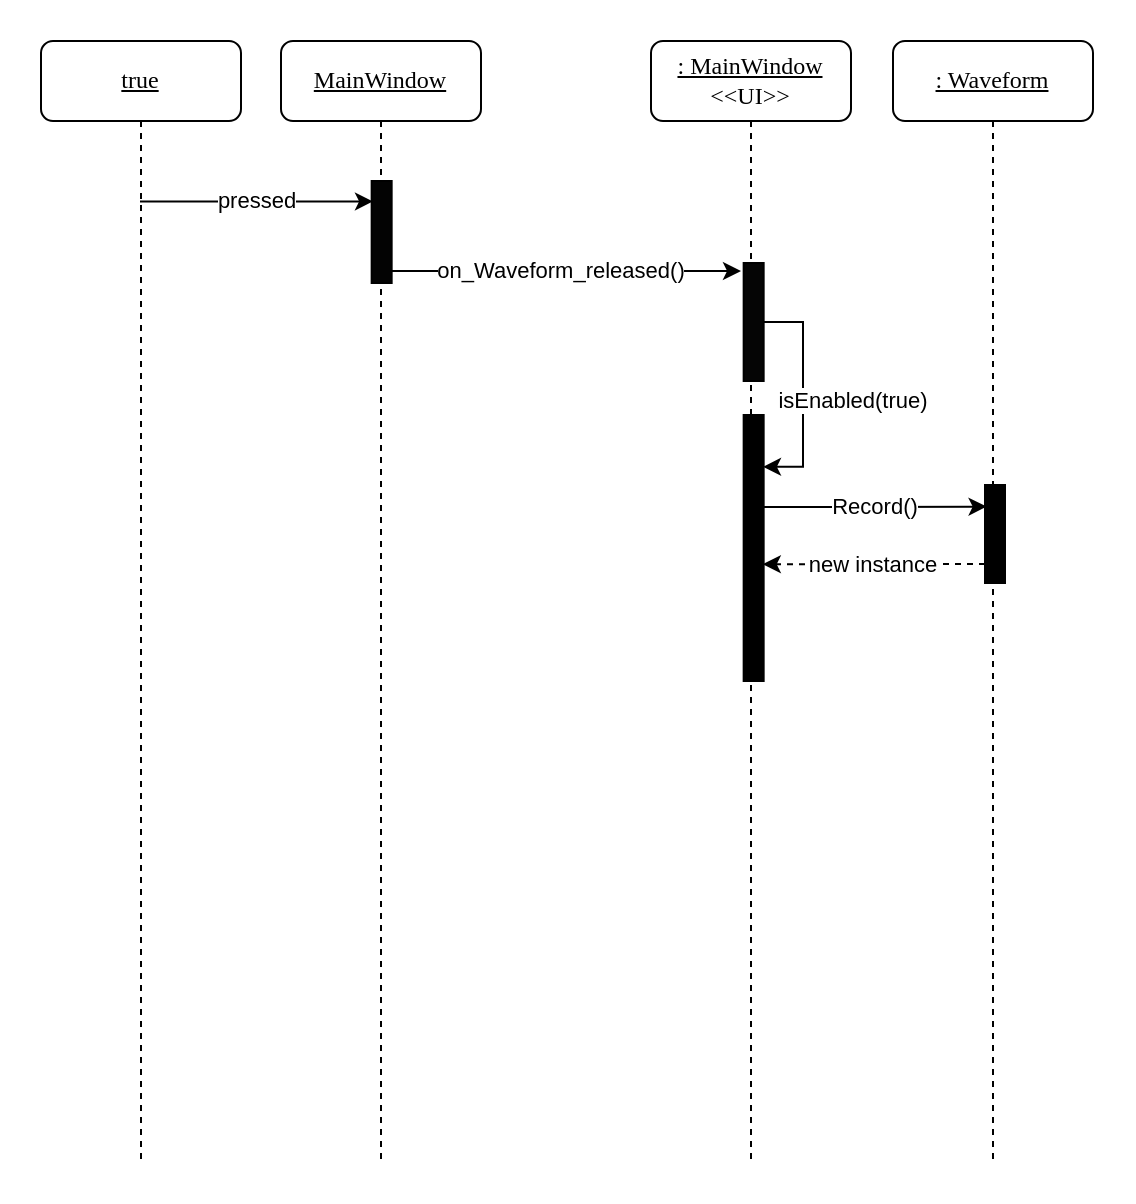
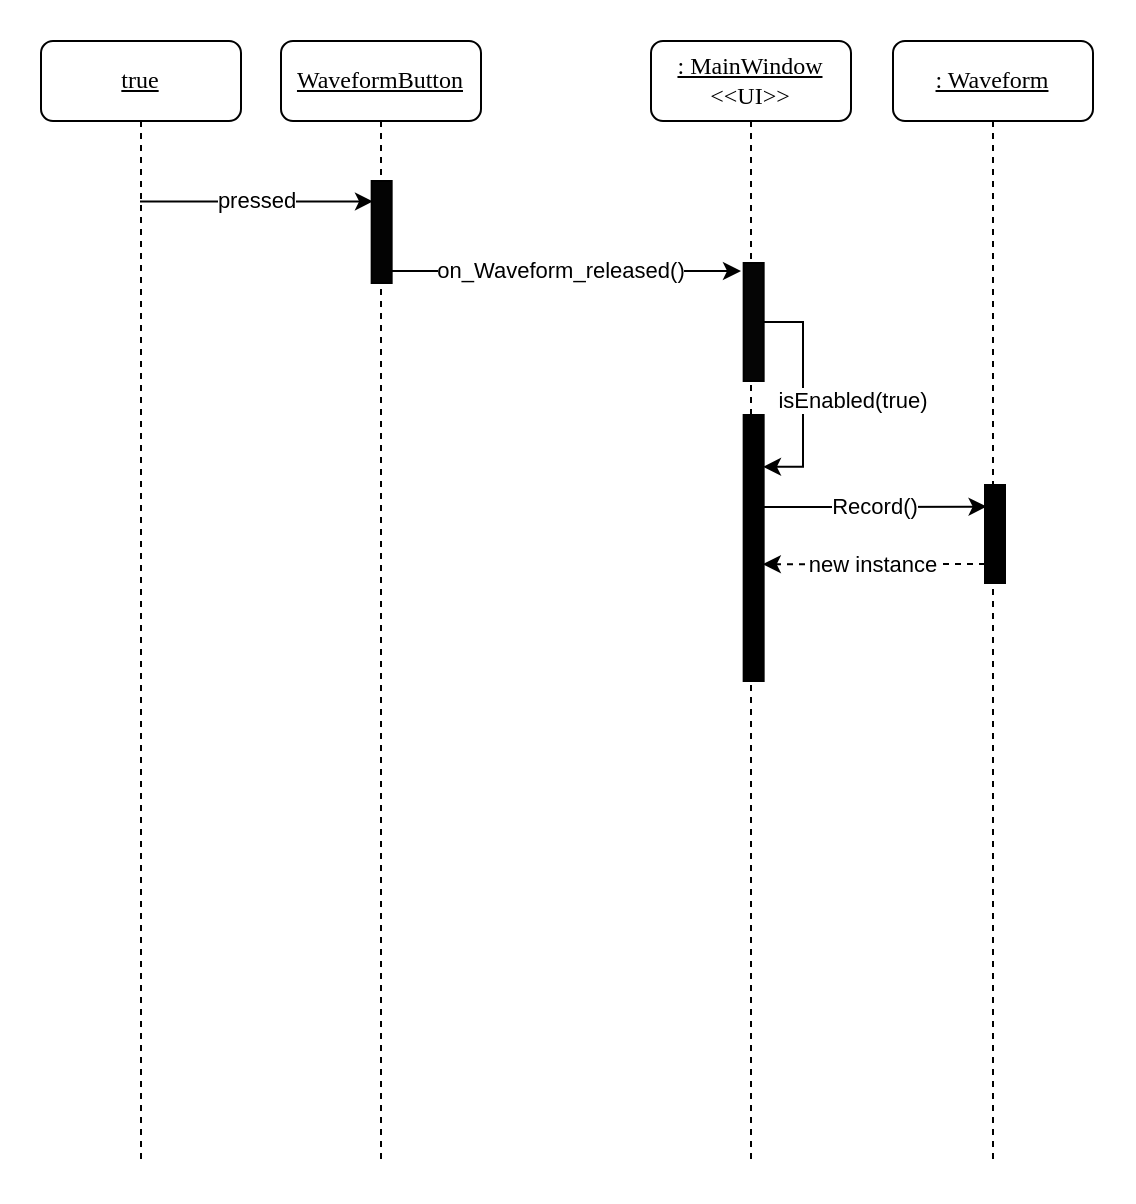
  <mxCell id="0" />
  <mxCell id="1" parent="0" />
  <mxCell id="2" value="&lt;u&gt;: MainWindow&lt;/u&gt;&lt;br&gt;&amp;lt;&amp;lt;UI&amp;gt;&amp;gt;" style="shape=umlLifeline;perimeter=lifelinePerimeter;whiteSpace=wrap;html=1;container=1;collapsible=0;recursiveResize=0;outlineConnect=0;rounded=1;shadow=0;comic=0;labelBackgroundColor=none;strokeWidth=1;fontFamily=Verdana;fontSize=12;align=center;" parent="1" vertex="1"><mxGeometry x="325" y="20" width="100" height="560" as="geometry" /></mxCell>
  <mxCell id="3" value="&lt;u&gt;true&lt;/u&gt;" style="shape=umlLifeline;perimeter=lifelinePerimeter;whiteSpace=wrap;html=1;container=1;collapsible=0;recursiveResize=0;outlineConnect=0;rounded=1;shadow=0;comic=0;labelBackgroundColor=none;strokeWidth=1;fontFamily=Verdana;fontSize=12;align=center;" parent="1" vertex="1"><mxGeometry x="20" y="20" width="100" height="560" as="geometry" /></mxCell>
- <mxCell id="4" value="&lt;u&gt;MainWindow&lt;/u&gt;" style="shape=umlLifeline;perimeter=lifelinePerimeter;whiteSpace=wrap;html=1;container=1;collapsible=0;recursiveResize=0;outlineConnect=0;rounded=1;shadow=0;comic=0;labelBackgroundColor=none;strokeWidth=1;fontFamily=Verdana;fontSize=12;align=center;" parent="1" vertex="1"><mxGeometry x="140" y="20" width="100" height="560" as="geometry" /></mxCell>
+ <mxCell id="4" value="&lt;u&gt;WaveformButton&lt;/u&gt;" style="shape=umlLifeline;perimeter=lifelinePerimeter;whiteSpace=wrap;html=1;container=1;collapsible=0;recursiveResize=0;outlineConnect=0;rounded=1;shadow=0;comic=0;labelBackgroundColor=none;strokeWidth=1;fontFamily=Verdana;fontSize=12;align=center;" parent="1" vertex="1"><mxGeometry x="140" y="20" width="100" height="560" as="geometry" /></mxCell>
  <mxCell id="5" value="isEnabled(true)" style="edgeStyle=orthogonalEdgeStyle;rounded=0;orthogonalLoop=1;jettySize=auto;html=1;entryX=0.967;entryY=0.195;entryDx=0;entryDy=0;entryPerimeter=0;" parent="4" edge="1"><mxGeometry x="0.056" y="25" relative="1" as="geometry"><mxPoint x="241.33" y="140.486" as="sourcePoint" /><mxPoint x="241" y="212.935" as="targetPoint" /><Array as="points"><mxPoint x="261" y="140" /><mxPoint x="261" y="213" /></Array><mxPoint as="offset" /></mxGeometry></mxCell>
  <mxCell id="6" value="" style="html=1;points=[];perimeter=orthogonalPerimeter;rounded=0;shadow=0;comic=0;labelBackgroundColor=none;strokeWidth=1;fontFamily=Verdana;fontSize=12;align=center;fillColor=#050505;" parent="4" vertex="1"><mxGeometry x="231.33" y="111" width="10" height="59" as="geometry" /></mxCell>
  <mxCell id="7" value="" style="html=1;points=[];perimeter=orthogonalPerimeter;rounded=0;shadow=0;comic=0;labelBackgroundColor=none;strokeWidth=1;fontFamily=Verdana;fontSize=12;align=center;strokeColor=#000000;fillColor=#030303;" parent="4" vertex="1"><mxGeometry x="45.33" y="70" width="10" height="51" as="geometry" /></mxCell>
  <mxCell id="8" value="" style="html=1;points=[];perimeter=orthogonalPerimeter;rounded=0;shadow=0;comic=0;labelBackgroundColor=none;strokeWidth=1;fontFamily=Verdana;fontSize=12;align=center;fillColor=#000000;" parent="4" vertex="1"><mxGeometry x="231.33" y="187" width="10" height="133" as="geometry" /></mxCell>
  <mxCell id="9" value="pressed" style="endArrow=classic;html=1;rounded=0;entryX=0.067;entryY=0.2;entryDx=0;entryDy=0;entryPerimeter=0;" parent="1" source="3" target="7" edge="1"><mxGeometry width="50" height="50" relative="1" as="geometry"><mxPoint x="90" y="150" as="sourcePoint" /><mxPoint x="140" y="100" as="targetPoint" /></mxGeometry></mxCell>
  <mxCell id="10" value="&lt;u&gt;: Waveform&lt;/u&gt;" style="shape=umlLifeline;perimeter=lifelinePerimeter;whiteSpace=wrap;html=1;container=1;collapsible=0;recursiveResize=0;outlineConnect=0;rounded=1;shadow=0;comic=0;labelBackgroundColor=none;strokeWidth=1;fontFamily=Verdana;fontSize=12;align=center;" parent="1" vertex="1"><mxGeometry x="446" y="20" width="100" height="560" as="geometry" /></mxCell>
  <mxCell id="11" value="" style="html=1;points=[];perimeter=orthogonalPerimeter;rounded=0;shadow=0;comic=0;labelBackgroundColor=none;strokeWidth=1;fontFamily=Verdana;fontSize=12;align=center;fillColor=#000000;" parent="10" vertex="1"><mxGeometry x="46" y="222" width="10" height="49" as="geometry" /></mxCell>
  <mxCell id="12" value="Record()" style="edgeStyle=orthogonalEdgeStyle;rounded=0;orthogonalLoop=1;jettySize=auto;html=1;entryX=0.08;entryY=0.27;entryDx=0;entryDy=0;entryPerimeter=0;" parent="1" edge="1"><mxGeometry relative="1" as="geometry"><mxPoint x="381.33" y="253" as="sourcePoint" /><mxPoint x="492.8" y="252.8" as="targetPoint" /><Array as="points"><mxPoint x="426" y="253" /><mxPoint x="426" y="253" /></Array></mxGeometry></mxCell>
  <mxCell id="13" value="new instance" style="edgeStyle=orthogonalEdgeStyle;rounded=0;orthogonalLoop=1;jettySize=auto;html=1;entryX=0.956;entryY=0.249;entryDx=0;entryDy=0;entryPerimeter=0;dashed=1;" parent="1" edge="1"><mxGeometry relative="1" as="geometry"><mxPoint x="492" y="281.5" as="sourcePoint" /><mxPoint x="380.89" y="281.611" as="targetPoint" /><Array as="points"><mxPoint x="436" y="282" /><mxPoint x="381" y="282" /></Array></mxGeometry></mxCell>
  <mxCell id="14" value="on_Waveform_released()" style="endArrow=classic;html=1;rounded=0;exitX=0.967;exitY=0.882;exitDx=0;exitDy=0;exitPerimeter=0;" edge="1" parent="1" source="7"><mxGeometry x="-0.029" width="50" height="50" relative="1" as="geometry"><mxPoint x="222.5" y="135.2" as="sourcePoint" /><mxPoint x="370" y="135" as="targetPoint" /><mxPoint as="offset" /></mxGeometry></mxCell>
